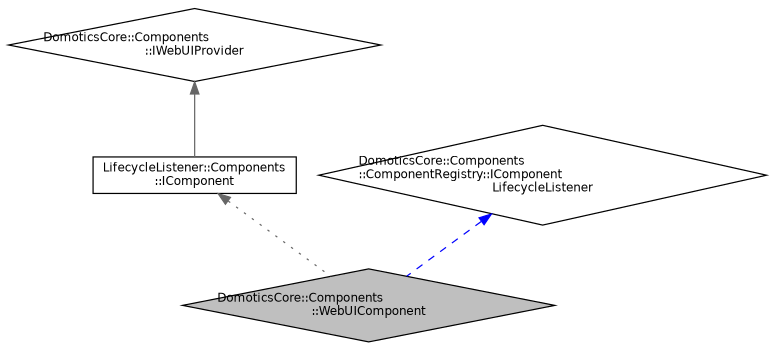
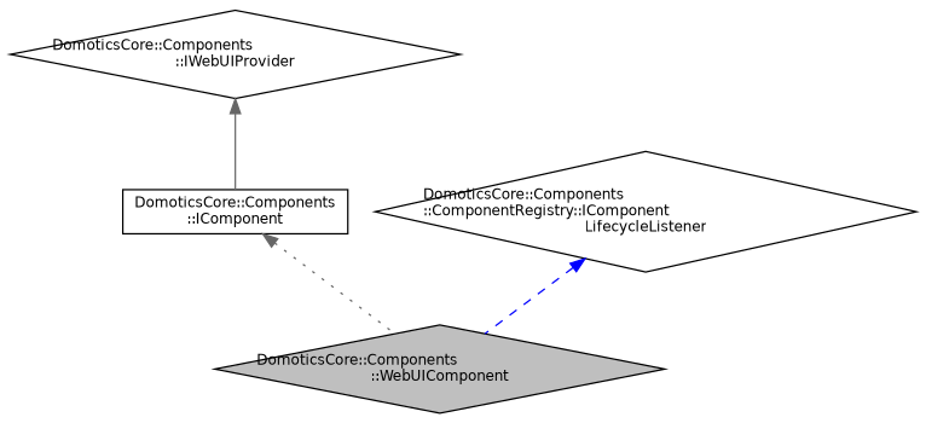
  digraph {
    rankdir=TB
    node [color=black fillcolor=white fontname=Helvetica fontsize=10 shape=diamond style=filled]
    edge [color=gray40 dir=back fontname=Helvetica fontsize=10 labelfontname=Helvetica labelfontsize=10]
    n1 [fillcolor=grey75 fontcolor=black height=0.2 label="DomoticsCore::Components\l::WebUIComponent" width=0.4]
-   n2 [height=0.2 label="LifecycleListener::Components\l::IComponent" shape=box width=0.4]
+   n2 [height=0.2 label="DomoticsCore::Components\l::IComponent" shape=box width=0.4]
    n3 [height=0.2 label="DomoticsCore::Components\l::IWebUIProvider" width=0.4]
    n4 [height=0.2 label="DomoticsCore::Components\l::ComponentRegistry::IComponent\lLifecycleListener" width=0.4]
    n2 -> n1 [style=dotted]
    n3 -> n2 [style=solid]
    n4 -> n1 [color=blue style=dashed]
  }
